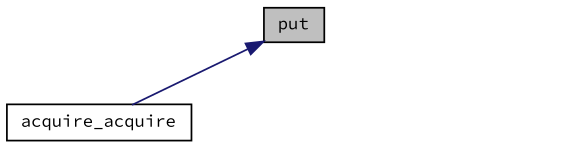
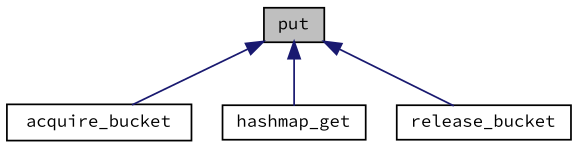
  digraph {
    fontname="Source Code Pro"
    rankdir=TB
    node [color=black fillcolor=white fontname="Source Code Pro" fontsize=10 shape=record style=filled]
    edge [color=midnightblue dir=back fontname="Source Code Pro" fontsize=10 labelfontname=Helvetica labelfontsize=10 style=solid]
    n1 [fillcolor=grey75 fontcolor=black height=0.2 label=put width=0.4]
-   n2 [height=0.2 label=acquire_acquire width=0.4]
+   n2 [height=0.2 label=acquire_bucket width=0.4]
+   n3 [height=0.2 label=hashmap_get width=0.4]
+   n4 [height=0.2 label=release_bucket width=0.4]
    n1 -> n2
+   n1 -> n3
+   n1 -> n4
  }
